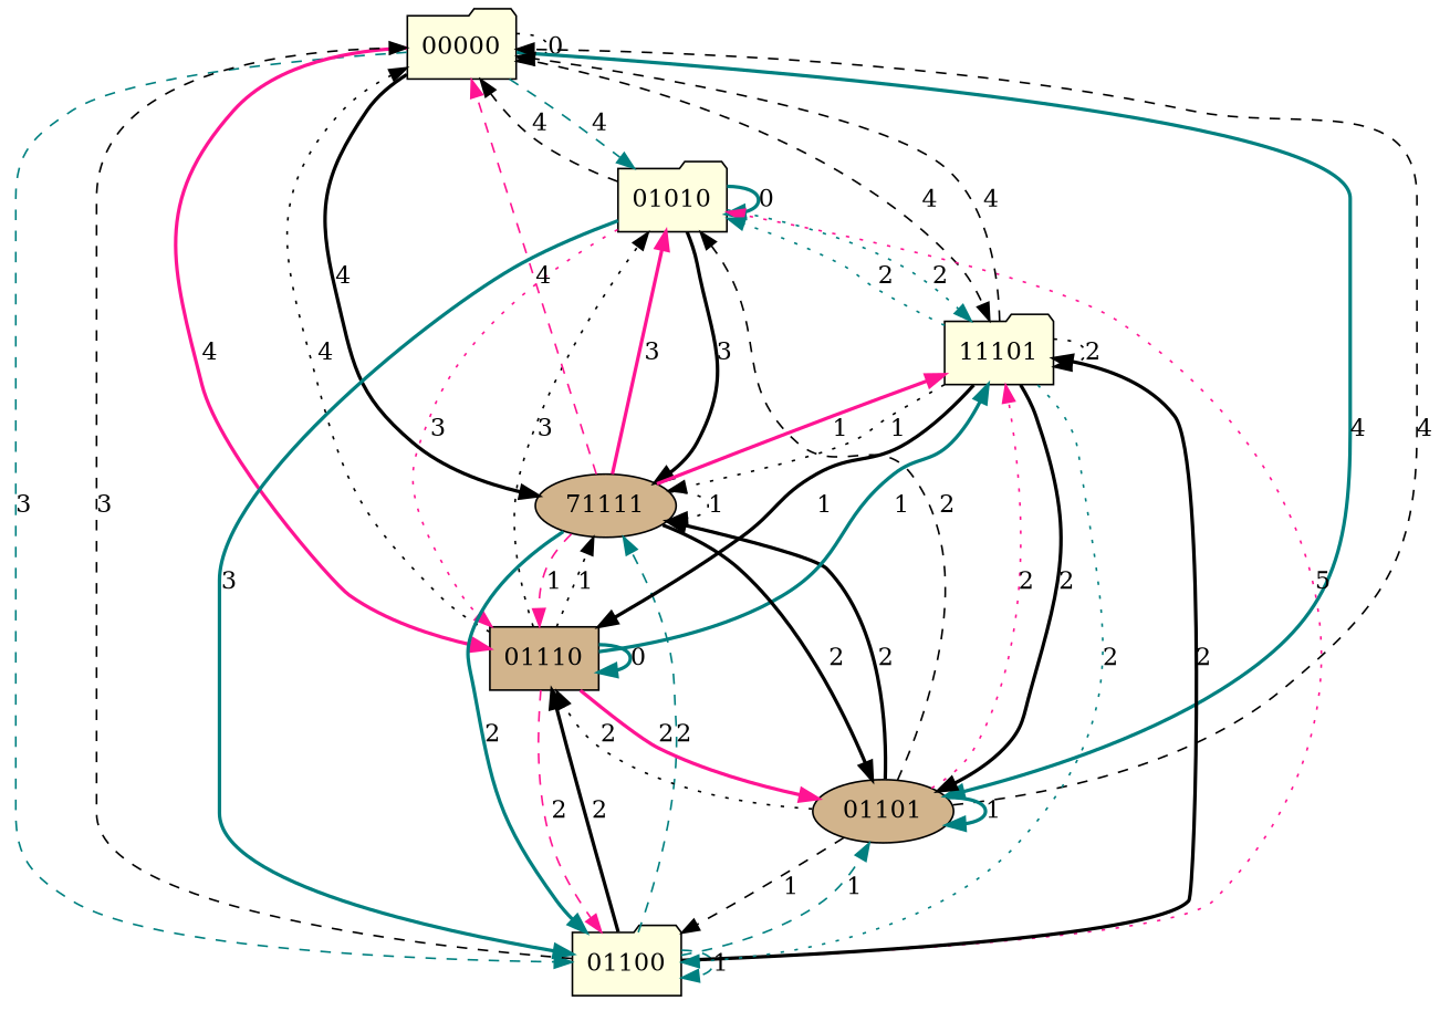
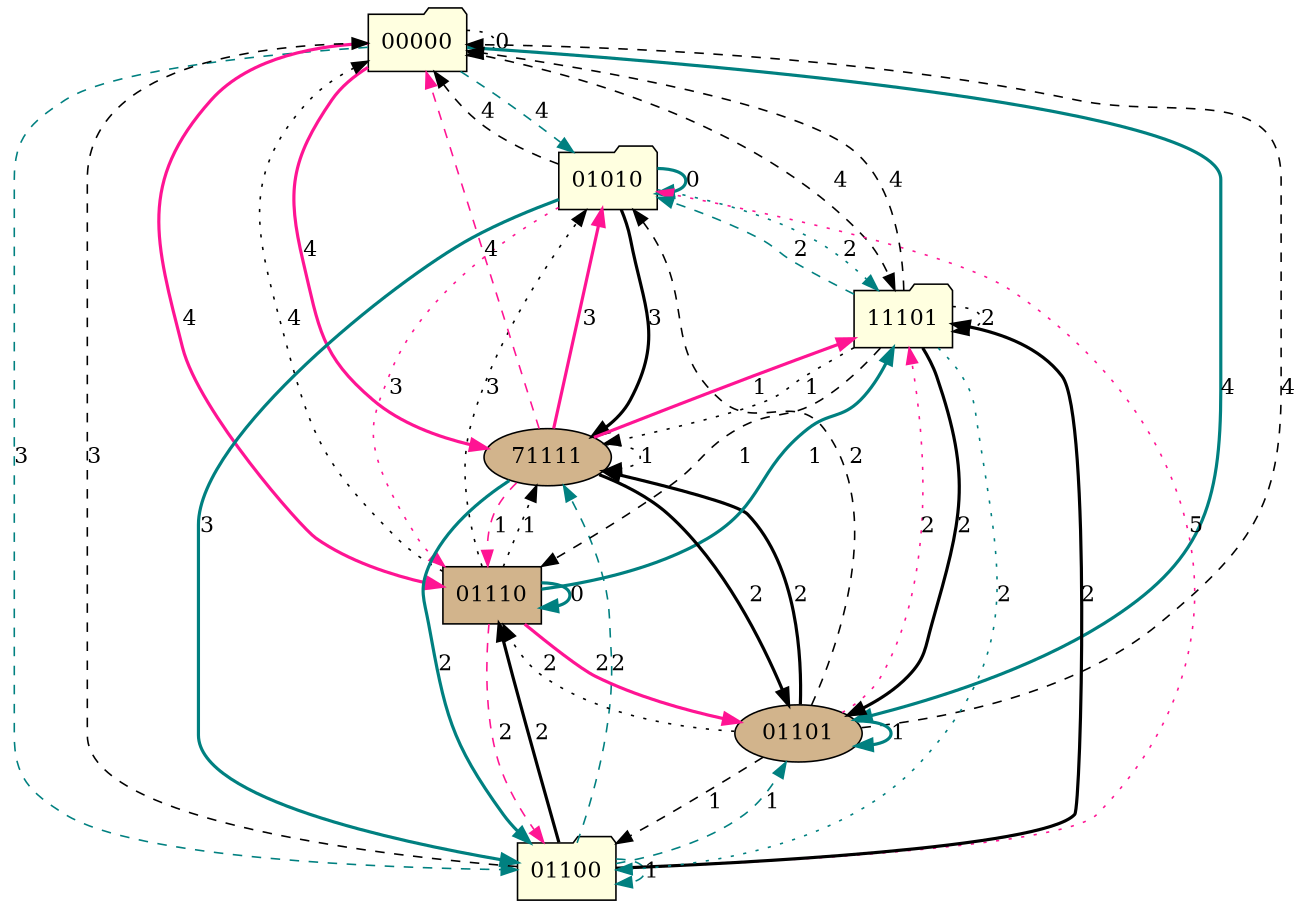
  digraph {
    node [fillcolor=lightyellow shape=folder style=filled]
    edge [color=black style=bold]
    n1 [label=00000]
    n2 [label=01010]
    n3 [label=01100]
    n4 [fillcolor=tan label=01101 shape=ellipse]
    n5 [fillcolor=tan label=01110 shape=box]
    n6 [fillcolor=tan label=71111 shape=ellipse]
    n7 [label=11101]
    n1 -> n1 [label=0 style=dotted]
    n1 -> n2 [color=teal label=4 style=dashed]
    n1 -> n3 [color=teal label=3 style=dashed]
    n1 -> n4 [color=teal label=4]
    n1 -> n5 [color=deeppink label=4]
-   n1 -> n6 [label=4]
+   n1 -> n6 [color=deeppink label=4]
    n1 -> n7 [label=4 style=dashed]
    n2 -> n1 [label=4 style=dashed]
    n2 -> n2 [color=teal label=0]
    n2 -> n3 [color=teal label=3]
    n2 -> n5 [color=deeppink label=3 style=dotted]
    n2 -> n6 [label=3]
    n2 -> n7 [color=teal label=2 style=dotted]
    n3 -> n1 [label=3 style=dashed]
    n3 -> n2 [color=deeppink label=5 style=dotted]
    n3 -> n3 [color=teal label=1 style=dashed]
    n3 -> n4 [color=teal label=1 style=dashed]
    n3 -> n5 [label=2]
    n3 -> n6 [color=teal label=2 style=dashed]
    n3 -> n7 [label=2]
    n4 -> n1 [label=4 style=dashed]
    n4 -> n2 [label=2 style=dashed]
    n4 -> n3 [label=1 style=dashed]
    n4 -> n4 [color=teal label=1]
    n4 -> n5 [label=2 style=dotted]
    n4 -> n6 [label=2]
    n4 -> n7 [color=deeppink label=2 style=dotted]
    n5 -> n1 [label=4 style=dotted]
    n5 -> n2 [label=3 style=dotted]
    n5 -> n3 [color=deeppink label=2 style=dashed]
    n5 -> n4 [color=deeppink label=2]
    n5 -> n5 [color=teal label=0]
    n5 -> n6 [label=1 style=dotted]
    n5 -> n7 [color=teal label=1]
    n6 -> n1 [color=deeppink label=4 style=dashed]
    n6 -> n2 [color=deeppink label=3]
    n6 -> n3 [color=teal label=2]
    n6 -> n4 [label=2]
    n6 -> n5 [color=deeppink label=1 style=dashed]
    n6 -> n6 [label=1 style=dotted]
    n6 -> n7 [color=deeppink label=1]
    n7 -> n1 [label=4 style=dashed]
-   n7 -> n2 [color=teal label=2 style=dotted]
+   n7 -> n2 [color=teal label=2 style=dashed]
    n7 -> n3 [color=teal label=2 style=dotted]
    n7 -> n4 [label=2]
-   n7 -> n5 [label=1]
+   n7 -> n5 [label=1 style=dashed]
    n7 -> n6 [label=1 style=dotted]
    n7 -> n7 [label=2 style=dotted]
  }
